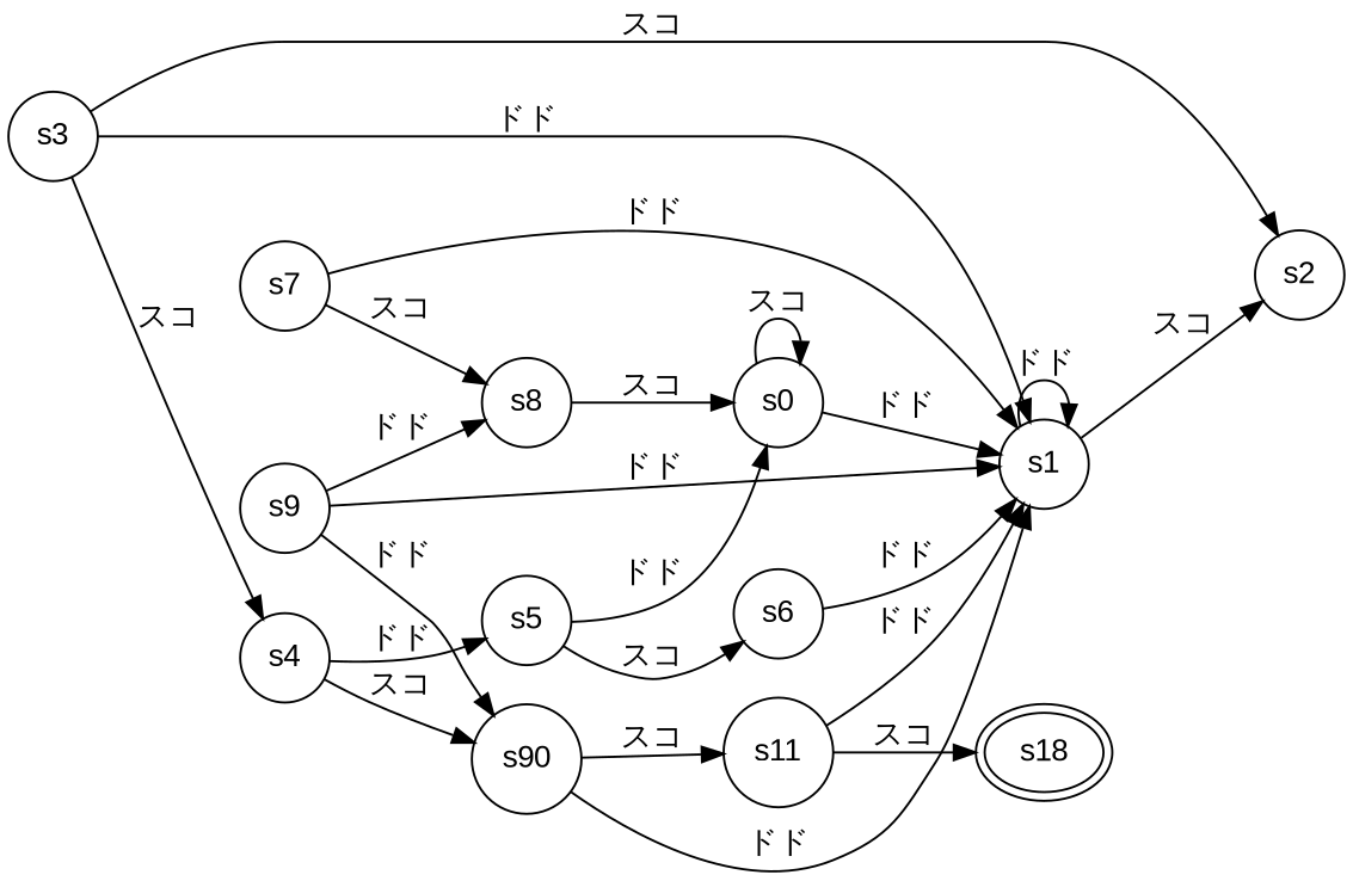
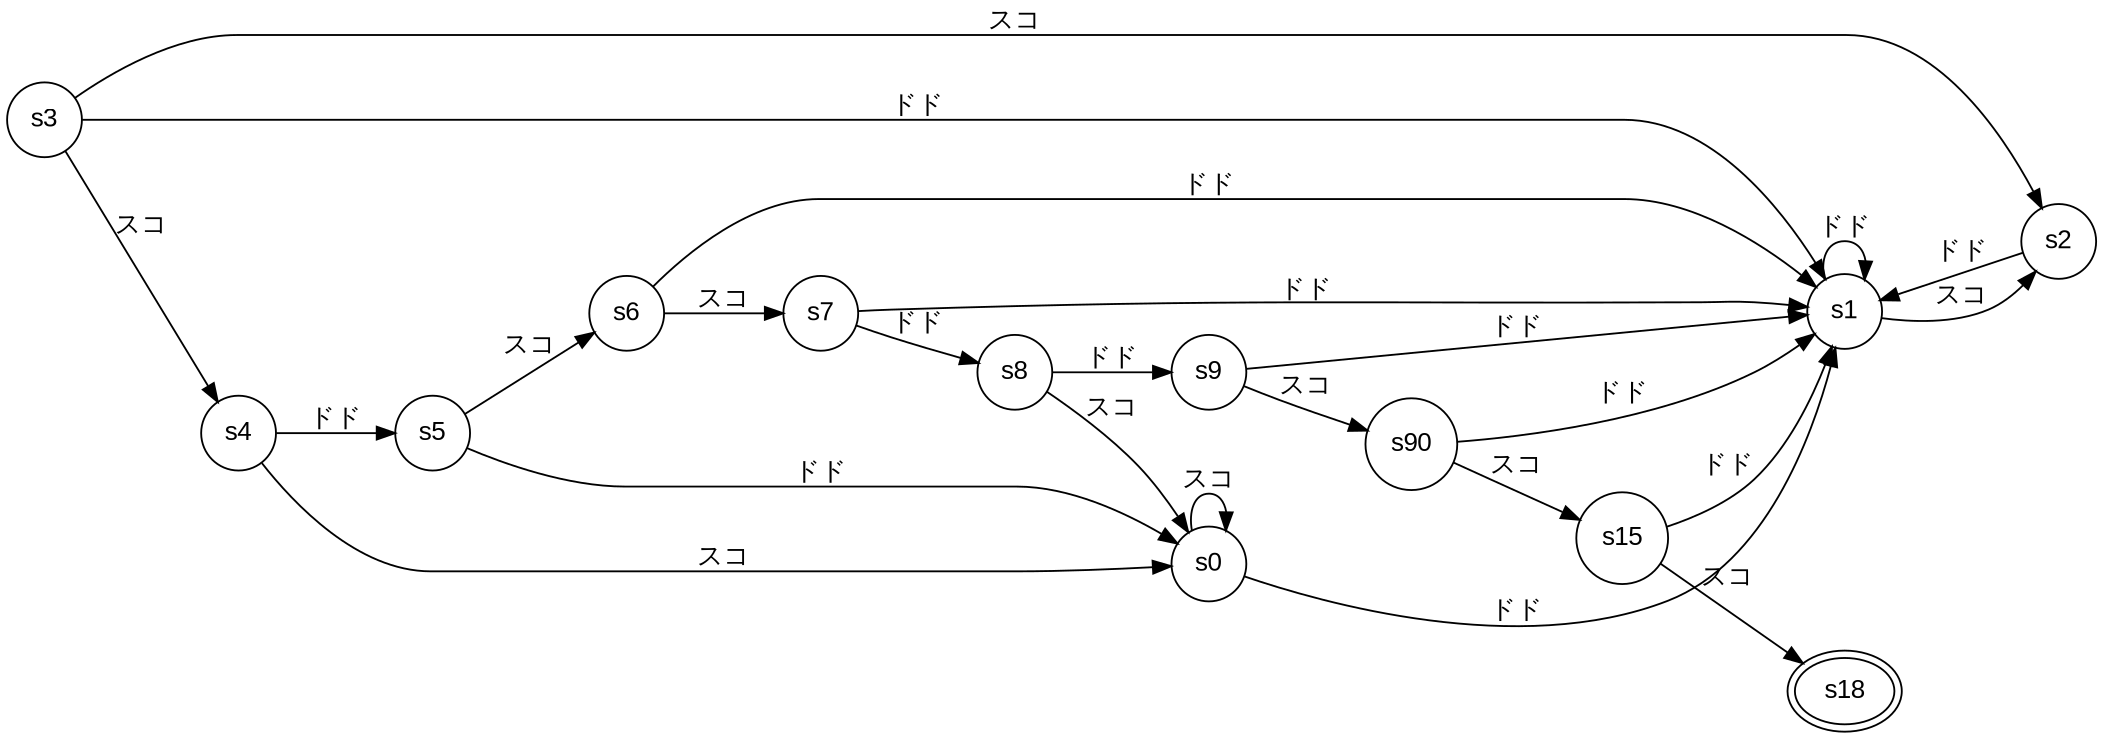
  digraph {
    fontname="Liberation Sans"
    rankdir=LR
    node [fontname="Liberation Sans" shape=circle]
    edge [fontname="Liberation Sans"]
    n1 [label=s0]
    s1
    s2
    s3
    s4
    s5
    s6
    s7
    s8
    s9
    n11 [label=s90]
-   s11
+   s11 [label=s15]
    n13 [label=s18 peripheries=2 shape=ellipse]
    n1 -> n1 [label="スコ"]
    n1 -> s1 [label="ドド"]
    s1 -> s1 [label="ドド"]
    s1 -> s2 [label="スコ"]
+   s2 -> s1 [label="ドド"]
    s3 -> s1 [label="ドド"]
    s3 -> s2 [label="スコ"]
    s3 -> s4 [label="スコ"]
-   s4 -> n11 [label="スコ"]
+   s4 -> n1 [label="スコ"]
    s4 -> s5 [label="ドド"]
    s5 -> n1 [label="ドド"]
    s5 -> s6 [label="スコ"]
    s6 -> s1 [label="ドド"]
+   s6 -> s7 [label="スコ"]
    s7 -> s1 [label="ドド"]
-   s7 -> s8 [label="スコ"]
+   s7 -> s8 [label="ドド"]
    s8 -> n1 [label="スコ"]
-   s9 -> s8 [label="ドド"]
+   s8 -> s9 [label="ドド"]
    s9 -> s1 [label="ドド"]
-   s9 -> n11 [label="ドド"]
+   s9 -> n11 [label="スコ"]
    n11 -> s1 [label="ドド"]
    n11 -> s11 [label="スコ"]
    s11 -> s1 [label="ドド"]
    s11 -> n13 [label="スコ"]
  }
